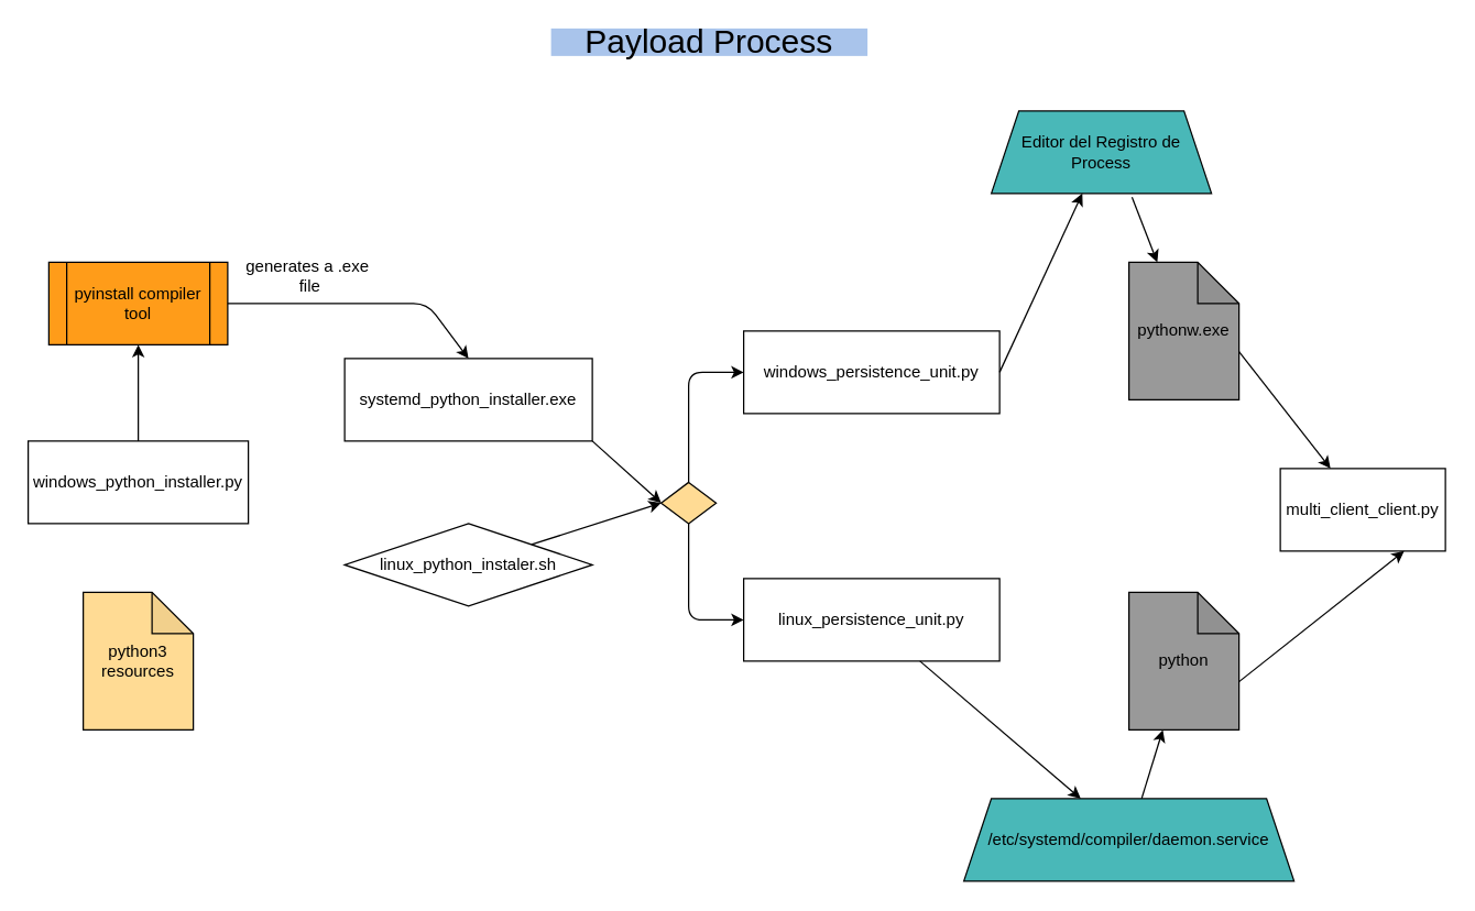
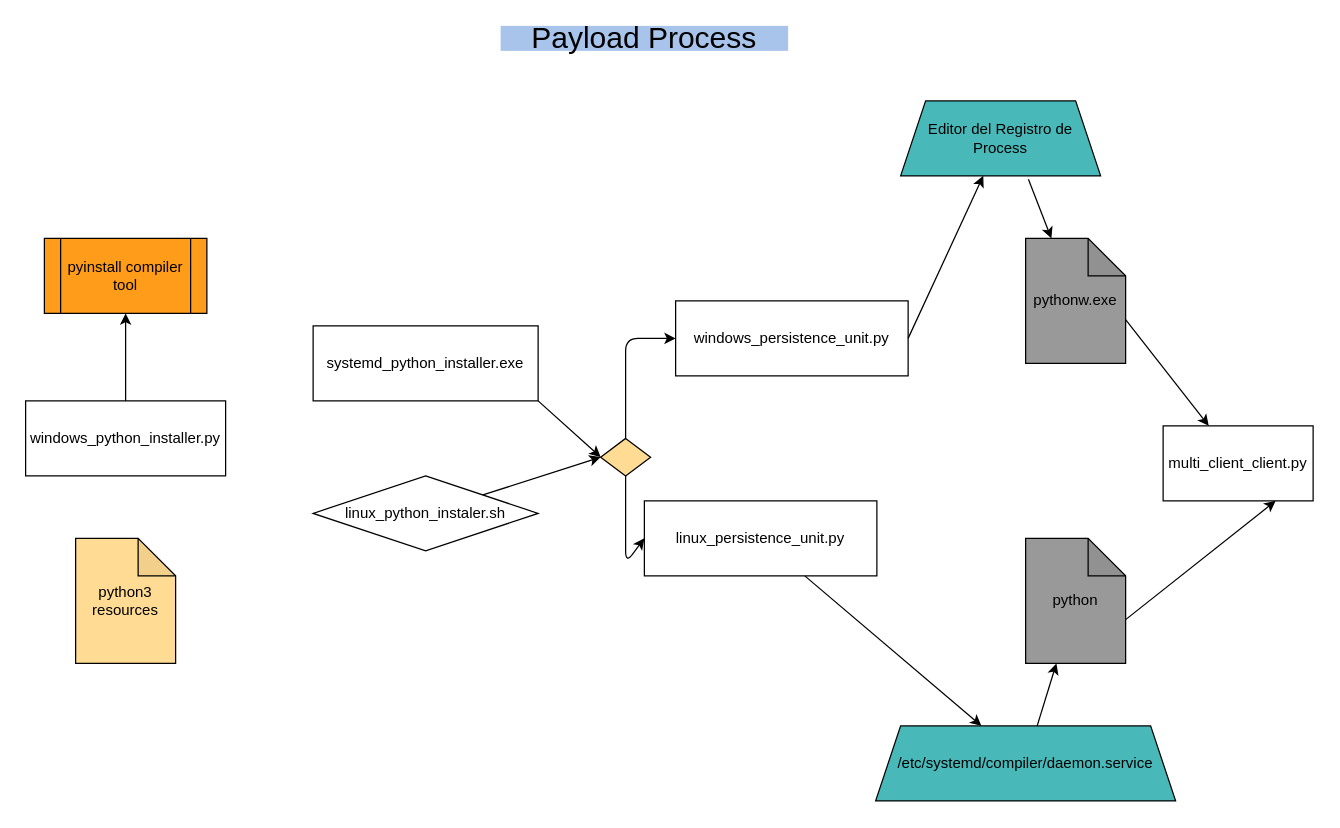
  <mxCell id="0" />
  <mxCell id="1" parent="0" />
  <mxCell id="2" value="multi_client_client.py" style="rounded=0;whiteSpace=wrap;html=1;" parent="1" vertex="1"><mxGeometry x="930" y="340" width="120" height="60" as="geometry" /></mxCell>
  <mxCell id="3" value="windows_persistence_unit.py" style="rounded=0;whiteSpace=wrap;html=1;" parent="1" vertex="1"><mxGeometry x="540" y="240" width="186" height="60" as="geometry" /></mxCell>
  <mxCell id="4" value="windows_python_installer.py" style="rounded=0;whiteSpace=wrap;html=1;" parent="1" vertex="1"><mxGeometry x="20" y="320" width="160" height="60" as="geometry" /></mxCell>
  <mxCell id="5" value="&lt;font style=&quot;font-size: 24px&quot;&gt;Payload Process&lt;/font&gt;" style="text;html=1;strokeColor=none;fillColor=#A9C4EB;align=center;verticalAlign=middle;whiteSpace=wrap;rounded=0;" parent="1" vertex="1"><mxGeometry x="400" y="20" width="230" height="20" as="geometry" /></mxCell>
- <mxCell id="6" value="linux_persistence_unit.py" style="rounded=0;whiteSpace=wrap;html=1;" parent="1" vertex="1"><mxGeometry x="540" y="420" width="186" height="60" as="geometry" /></mxCell>
+ <mxCell id="6" value="linux_persistence_unit.py" style="rounded=0;whiteSpace=wrap;html=1;" parent="1" vertex="1"><mxGeometry x="515" y="400" width="186" height="60" as="geometry" /></mxCell>
  <mxCell id="7" value="python3 resources" style="shape=note;whiteSpace=wrap;html=1;backgroundOutline=1;darkOpacity=0.05;fillColor=#FFDB94;" parent="1" vertex="1"><mxGeometry x="60" y="430" width="80" height="100" as="geometry" /></mxCell>
  <mxCell id="8" value="" style="rhombus;whiteSpace=wrap;html=1;fillColor=#FFDB94;" parent="1" vertex="1"><mxGeometry x="480" y="350" width="40" height="30" as="geometry" /></mxCell>
  <mxCell id="9" value="" style="endArrow=classic;html=1;exitX=0.5;exitY=0;exitDx=0;exitDy=0;entryX=0;entryY=0.5;entryDx=0;entryDy=0;" parent="1" source="8" target="3" edge="1"><mxGeometry width="50" height="50" relative="1" as="geometry"><mxPoint x="520" y="400" as="sourcePoint" /><mxPoint x="570" y="350" as="targetPoint" /><Array as="points"><mxPoint x="500" y="270" /></Array></mxGeometry></mxCell>
  <mxCell id="10" value="" style="endArrow=classic;html=1;exitX=0.5;exitY=1;exitDx=0;exitDy=0;entryX=0;entryY=0.5;entryDx=0;entryDy=0;" parent="1" source="8" target="6" edge="1"><mxGeometry width="50" height="50" relative="1" as="geometry"><mxPoint x="520" y="400" as="sourcePoint" /><mxPoint x="570" y="350" as="targetPoint" /><Array as="points"><mxPoint x="500" y="450" /></Array></mxGeometry></mxCell>
  <mxCell id="11" value="pythonw.exe" style="shape=note;whiteSpace=wrap;html=1;backgroundOutline=1;darkOpacity=0.05;fillColor=#999999;" parent="1" vertex="1"><mxGeometry x="820" y="190" width="80" height="100" as="geometry" /></mxCell>
  <mxCell id="12" value="Editor del Registro de Process" style="shape=trapezoid;perimeter=trapezoidPerimeter;whiteSpace=wrap;html=1;fixedSize=1;fillColor=#49B8B8;" parent="1" vertex="1"><mxGeometry x="720" y="80" width="160" height="60" as="geometry" /></mxCell>
  <mxCell id="13" value="" style="endArrow=classic;html=1;exitX=1;exitY=0.5;exitDx=0;exitDy=0;" parent="1" source="3" target="12" edge="1"><mxGeometry width="50" height="50" relative="1" as="geometry"><mxPoint x="770" y="440" as="sourcePoint" /><mxPoint x="820" y="390" as="targetPoint" /></mxGeometry></mxCell>
  <mxCell id="14" value="" style="endArrow=classic;html=1;exitX=0.639;exitY=1.045;exitDx=0;exitDy=0;exitPerimeter=0;" parent="1" source="12" target="11" edge="1"><mxGeometry width="50" height="50" relative="1" as="geometry"><mxPoint x="770" y="320" as="sourcePoint" /><mxPoint x="820" y="270" as="targetPoint" /></mxGeometry></mxCell>
  <mxCell id="15" value="" style="endArrow=classic;html=1;exitX=0;exitY=0;exitDx=80;exitDy=65;exitPerimeter=0;" parent="1" source="11" target="2" edge="1"><mxGeometry width="50" height="50" relative="1" as="geometry"><mxPoint x="770" y="320" as="sourcePoint" /><mxPoint x="820" y="270" as="targetPoint" /></mxGeometry></mxCell>
  <mxCell id="16" value="/etc/systemd/compiler/daemon.service&lt;br&gt;" style="shape=trapezoid;perimeter=trapezoidPerimeter;whiteSpace=wrap;html=1;fixedSize=1;fillColor=#49B8B8;" parent="1" vertex="1"><mxGeometry x="700" y="580" width="240" height="60" as="geometry" /></mxCell>
  <mxCell id="17" value="python" style="shape=note;whiteSpace=wrap;html=1;backgroundOutline=1;darkOpacity=0.05;fillColor=#999999;" parent="1" vertex="1"><mxGeometry x="820" y="430" width="80" height="100" as="geometry" /></mxCell>
  <mxCell id="18" value="" style="endArrow=classic;html=1;" parent="1" source="6" target="16" edge="1"><mxGeometry width="50" height="50" relative="1" as="geometry"><mxPoint x="690" y="490" as="sourcePoint" /><mxPoint x="740" y="440" as="targetPoint" /></mxGeometry></mxCell>
  <mxCell id="19" value="" style="endArrow=classic;html=1;" parent="1" source="16" target="17" edge="1"><mxGeometry width="50" height="50" relative="1" as="geometry"><mxPoint x="690" y="380" as="sourcePoint" /><mxPoint x="740" y="330" as="targetPoint" /></mxGeometry></mxCell>
  <mxCell id="20" value="" style="endArrow=classic;html=1;entryX=0.75;entryY=1;entryDx=0;entryDy=0;exitX=0;exitY=0;exitDx=80;exitDy=65;exitPerimeter=0;" parent="1" source="17" target="2" edge="1"><mxGeometry width="50" height="50" relative="1" as="geometry"><mxPoint x="690" y="380" as="sourcePoint" /><mxPoint x="740" y="330" as="targetPoint" /></mxGeometry></mxCell>
  <mxCell id="21" value="systemd_python_installer.exe" style="rounded=0;whiteSpace=wrap;html=1;" parent="1" vertex="1"><mxGeometry x="250" y="260" width="180" height="60" as="geometry" /></mxCell>
  <mxCell id="22" value="linux_python_instaler.sh" style="rhombus;whiteSpace=wrap;html=1;" parent="1" vertex="1"><mxGeometry x="250" y="380" width="180" height="60" as="geometry" /></mxCell>
  <mxCell id="23" value="" style="endArrow=classic;html=1;exitX=1;exitY=1;exitDx=0;exitDy=0;entryX=0;entryY=0.5;entryDx=0;entryDy=0;" parent="1" source="21" target="8" edge="1"><mxGeometry width="50" height="50" relative="1" as="geometry"><mxPoint x="590" y="530" as="sourcePoint" /><mxPoint x="640" y="480" as="targetPoint" /></mxGeometry></mxCell>
  <mxCell id="24" value="" style="endArrow=classic;html=1;entryX=0;entryY=0.5;entryDx=0;entryDy=0;" parent="1" source="22" target="8" edge="1"><mxGeometry width="50" height="50" relative="1" as="geometry"><mxPoint x="590" y="530" as="sourcePoint" /><mxPoint x="640" y="480" as="targetPoint" /></mxGeometry></mxCell>
  <mxCell id="25" value="pyinstall compiler tool" style="shape=process;whiteSpace=wrap;html=1;backgroundOutline=1;fillColor=#FF9C19;" parent="1" vertex="1"><mxGeometry x="35" y="190" width="130" height="60" as="geometry" /></mxCell>
- <mxCell id="26" value="generates a .exe&amp;nbsp; file" style="text;html=1;strokeColor=none;fillColor=none;align=center;verticalAlign=middle;whiteSpace=wrap;rounded=0;" parent="1" vertex="1"><mxGeometry x="170" y="190" width="110" height="20" as="geometry" /></mxCell>
  <mxCell id="27" value="" style="endArrow=classic;html=1;" parent="1" source="4" target="25" edge="1"><mxGeometry width="50" height="50" relative="1" as="geometry"><mxPoint x="590" y="370" as="sourcePoint" /><mxPoint x="640" y="320" as="targetPoint" /></mxGeometry></mxCell>
- <mxCell id="28" value="" style="endArrow=classic;html=1;entryX=0.5;entryY=0;entryDx=0;entryDy=0;" parent="1" source="25" target="21" edge="1"><mxGeometry width="50" height="50" relative="1" as="geometry"><mxPoint x="590" y="370" as="sourcePoint" /><mxPoint x="350" y="270" as="targetPoint" /><Array as="points"><mxPoint x="310" y="220" /></Array></mxGeometry></mxCell>
